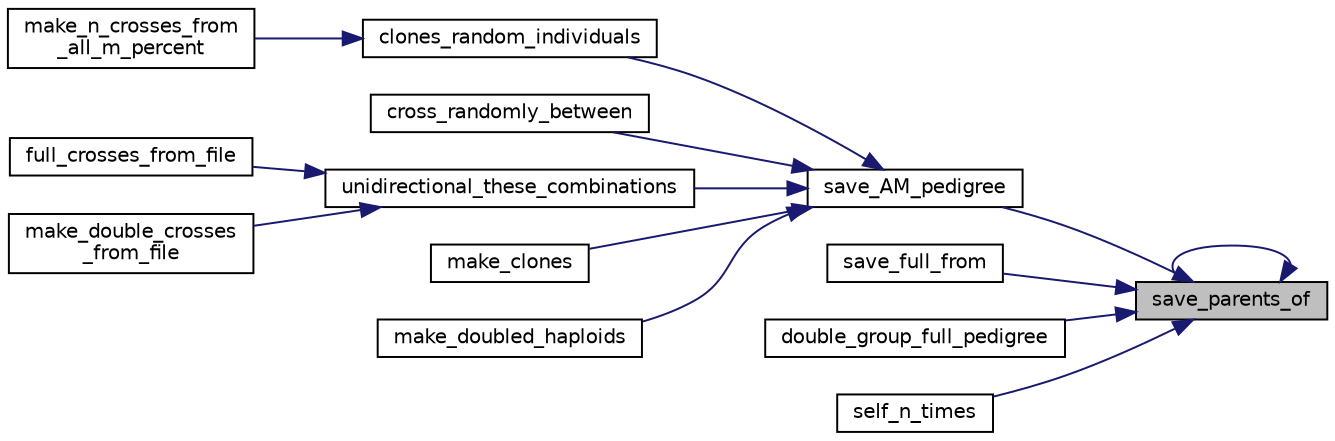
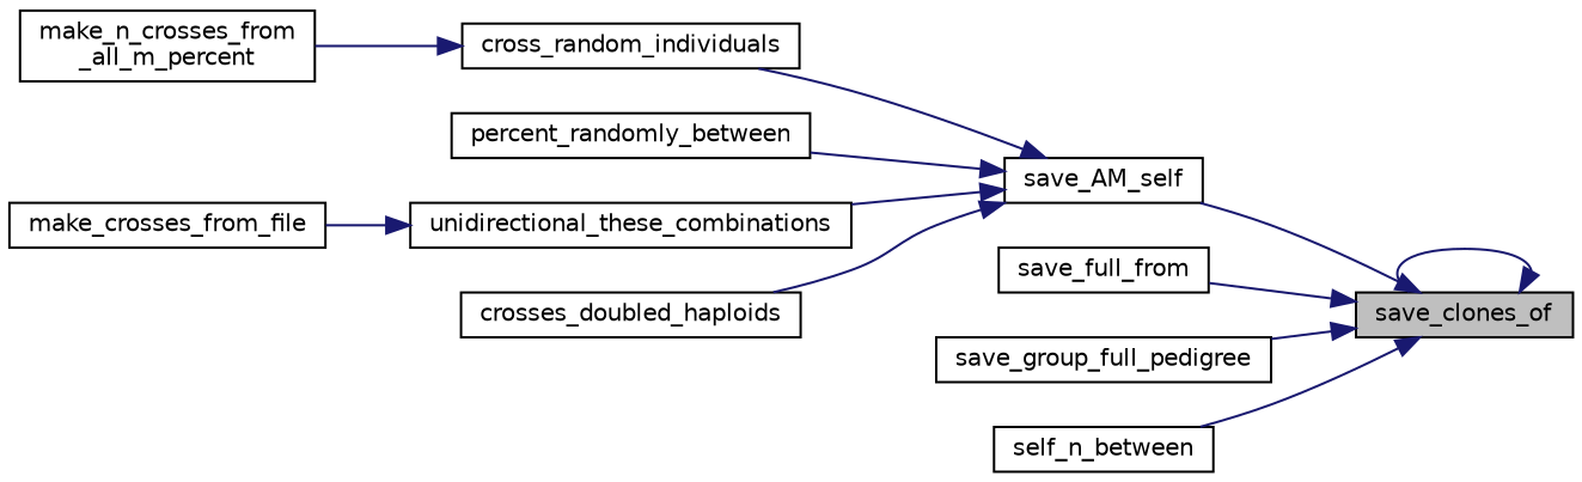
  digraph {
    rankdir=RL
    node [color=black fillcolor=white fontname=Helvetica fontsize=10 shape=record style=filled]
    edge [color=midnightblue dir=back fontname=Helvetica fontsize=10 labelfontname=Helvetica labelfontsize=10 style=solid]
-   n1 [fillcolor=grey75 fontcolor=black height=0.2 label=save_parents_of width=0.4]
-   n2 [height=0.2 label=save_AM_pedigree width=0.4]
+   n1 [fillcolor=grey75 fontcolor=black height=0.2 label=save_clones_of width=0.4]
+   n2 [height=0.2 label=save_AM_self width=0.4]
    n3 [height=0.2 label=save_full_from width=0.4]
-   n4 [height=0.2 label=double_group_full_pedigree width=0.4]
-   n5 [height=0.2 label=self_n_times width=0.4]
-   n6 [height=0.2 label=clones_random_individuals width=0.4]
-   n7 [height=0.2 label=cross_randomly_between width=0.4]
+   n4 [height=0.2 label=save_group_full_pedigree width=0.4]
+   n5 [height=0.2 label=self_n_between width=0.4]
+   n6 [height=0.2 label=cross_random_individuals width=0.4]
+   n7 [height=0.2 label=percent_randomly_between width=0.4]
    n8 [height=0.2 label=unidirectional_these_combinations width=0.4]
-   n9 [height=0.2 label=make_clones width=0.4]
-   n10 [height=0.2 label=make_doubled_haploids width=0.4]
+   n10 [height=0.2 label=crosses_doubled_haploids width=0.4]
    n11 [height=0.2 label="make_n_crosses_from\l_all_m_percent" width=0.4]
-   n12 [height=0.2 label=full_crosses_from_file width=0.4]
-   n13 [height=0.2 label="make_double_crosses\l_from_file" width=0.4]
+   n12 [height=0.2 label=make_crosses_from_file width=0.4]
    n1 -> n1
    n1 -> n2
    n1 -> n3
    n1 -> n4
    n1 -> n5
    n2 -> n6
    n2 -> n7
    n2 -> n8
-   n2 -> n9
    n2 -> n10
    n6 -> n11
    n8 -> n12
-   n8 -> n13
  }
